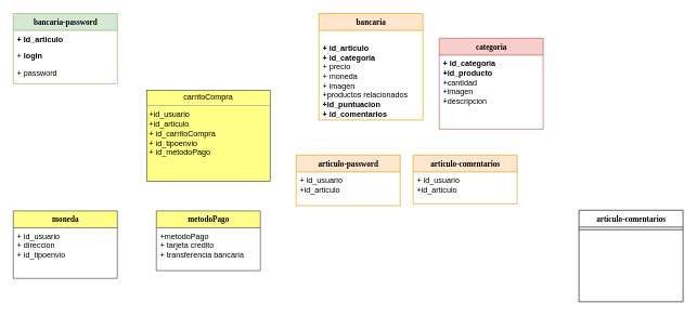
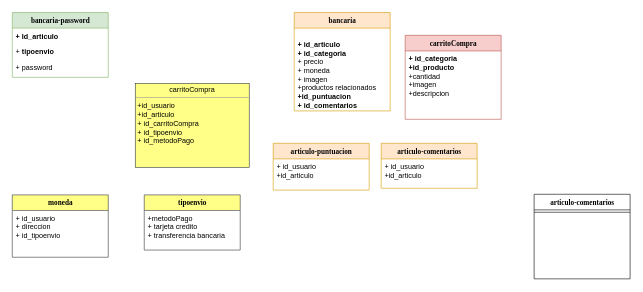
  <mxCell id="0" />
  <mxCell id="1" parent="0" />
  <mxCell id="2" value="moneda" style="swimlane;html=1;fontStyle=1;align=center;verticalAlign=top;childLayout=stackLayout;horizontal=1;startSize=26;horizontalStack=0;resizeParent=1;resizeLast=0;collapsible=1;marginBottom=0;swimlaneFillColor=#ffffff;rounded=0;shadow=0;comic=0;labelBackgroundColor=none;strokeWidth=1;fillColor=#ffff88;fontFamily=Verdana;fontSize=12;strokeColor=#36393d;" parent="1" vertex="1"><mxGeometry x="20" y="324" width="160" height="104" as="geometry" /></mxCell>
  <mxCell id="3" value="+ id_usuario&lt;br&gt;+ direccion&lt;br&gt;+ id_tipoenvio" style="text;html=1;strokeColor=none;fillColor=none;align=left;verticalAlign=top;spacingLeft=4;spacingRight=4;whiteSpace=wrap;overflow=hidden;rotatable=0;points=[[0,0.5],[1,0.5]];portConstraint=eastwest;" parent="2" vertex="1"><mxGeometry y="26" width="160" height="64" as="geometry" /></mxCell>
  <mxCell id="4" value="bancaria-password" style="swimlane;html=1;fontStyle=1;align=center;verticalAlign=top;childLayout=stackLayout;horizontal=1;startSize=26;horizontalStack=0;resizeParent=1;resizeLast=0;collapsible=1;marginBottom=0;swimlaneFillColor=#ffffff;rounded=0;shadow=0;comic=0;labelBackgroundColor=none;strokeWidth=1;fillColor=#d5e8d4;fontFamily=Verdana;fontSize=12;strokeColor=#82b366;" parent="1" vertex="1"><mxGeometry x="20" y="20" width="160" height="108" as="geometry" /></mxCell>
  <mxCell id="5" value="&lt;b&gt;+ Id_articulo&lt;br&gt;&lt;br&gt;&lt;/b&gt;" style="text;html=1;strokeColor=none;fillColor=none;align=left;verticalAlign=top;spacingLeft=4;spacingRight=4;whiteSpace=wrap;overflow=hidden;rotatable=0;points=[[0,0.5],[1,0.5]];portConstraint=eastwest;" parent="4" vertex="1"><mxGeometry y="26" width="160" height="26" as="geometry" /></mxCell>
- <mxCell id="6" value="+ &lt;b&gt;login&lt;/b&gt;" style="text;html=1;strokeColor=none;fillColor=none;align=left;verticalAlign=top;spacingLeft=4;spacingRight=4;whiteSpace=wrap;overflow=hidden;rotatable=0;points=[[0,0.5],[1,0.5]];portConstraint=eastwest;" parent="4" vertex="1"><mxGeometry y="52" width="160" height="26" as="geometry" /></mxCell>
+ <mxCell id="6" value="+ &lt;b&gt;tipoenvio&lt;/b&gt;" style="text;html=1;strokeColor=none;fillColor=none;align=left;verticalAlign=top;spacingLeft=4;spacingRight=4;whiteSpace=wrap;overflow=hidden;rotatable=0;points=[[0,0.5],[1,0.5]];portConstraint=eastwest;" parent="4" vertex="1"><mxGeometry y="52" width="160" height="26" as="geometry" /></mxCell>
  <mxCell id="7" value="+ password" style="text;html=1;strokeColor=none;fillColor=none;align=left;verticalAlign=top;spacingLeft=4;spacingRight=4;whiteSpace=wrap;overflow=hidden;rotatable=0;points=[[0,0.5],[1,0.5]];portConstraint=eastwest;" parent="4" vertex="1"><mxGeometry y="78" width="160" height="25" as="geometry" /></mxCell>
- <mxCell id="8" value="metodoPago" style="swimlane;html=1;fontStyle=1;align=center;verticalAlign=top;childLayout=stackLayout;horizontal=1;startSize=26;horizontalStack=0;resizeParent=1;resizeLast=0;collapsible=1;marginBottom=0;swimlaneFillColor=#ffffff;rounded=0;shadow=0;comic=0;labelBackgroundColor=none;strokeWidth=1;fillColor=#ffff88;fontFamily=Verdana;fontSize=12;strokeColor=#36393d;" parent="1" vertex="1"><mxGeometry x="240" y="324" width="160" height="92" as="geometry" /></mxCell>
+ <mxCell id="8" value="tipoenvio" style="swimlane;html=1;fontStyle=1;align=center;verticalAlign=top;childLayout=stackLayout;horizontal=1;startSize=26;horizontalStack=0;resizeParent=1;resizeLast=0;collapsible=1;marginBottom=0;swimlaneFillColor=#ffffff;rounded=0;shadow=0;comic=0;labelBackgroundColor=none;strokeWidth=1;fillColor=#ffff88;fontFamily=Verdana;fontSize=12;strokeColor=#36393d;" parent="1" vertex="1"><mxGeometry x="240" y="324" width="160" height="92" as="geometry" /></mxCell>
  <mxCell id="9" value="+metodoPago&lt;br&gt;+ tarjeta credito&lt;br&gt;+ transferencia bancaria" style="text;html=1;strokeColor=none;fillColor=none;align=left;verticalAlign=top;spacingLeft=4;spacingRight=4;whiteSpace=wrap;overflow=hidden;rotatable=0;points=[[0,0.5],[1,0.5]];portConstraint=eastwest;" parent="8" vertex="1"><mxGeometry y="26" width="160" height="54" as="geometry" /></mxCell>
  <mxCell id="10" value="articulo-comentarios" style="swimlane;html=1;fontStyle=1;align=center;verticalAlign=top;childLayout=stackLayout;horizontal=1;startSize=26;horizontalStack=0;resizeParent=1;resizeLast=0;collapsible=1;marginBottom=0;swimlaneFillColor=#ffffff;rounded=0;shadow=0;comic=0;labelBackgroundColor=none;strokeWidth=1;fillColor=none;fontFamily=Verdana;fontSize=12" parent="1" vertex="1"><mxGeometry x="890" y="323" width="160" height="141" as="geometry" /></mxCell>
  <mxCell id="11" value="" style="line;html=1;strokeWidth=1;fillColor=none;align=left;verticalAlign=middle;spacingTop=-1;spacingLeft=3;spacingRight=3;rotatable=0;labelPosition=right;points=[];portConstraint=eastwest;" parent="10" vertex="1"><mxGeometry y="26" width="160" height="8" as="geometry" /></mxCell>
  <mxCell id="12" value="&lt;p style=&quot;margin: 0px ; margin-top: 4px ; text-align: center&quot;&gt;carritoCompra&lt;/p&gt;&lt;hr size=&quot;1&quot;&gt;&lt;p style=&quot;margin: 0px ; margin-left: 4px&quot;&gt;+id_usuario&lt;/p&gt;&lt;p style=&quot;margin: 0px ; margin-left: 4px&quot;&gt;+id_articulo&lt;/p&gt;&lt;p style=&quot;margin: 0px ; margin-left: 4px&quot;&gt;+ id_carritoCompra&lt;/p&gt;&lt;p style=&quot;margin: 0px ; margin-left: 4px&quot;&gt;+ id_tipoenvio&lt;/p&gt;&lt;p style=&quot;margin: 0px ; margin-left: 4px&quot;&gt;+ id_metodoPago&lt;/p&gt;&lt;p style=&quot;margin: 0px ; margin-left: 4px&quot;&gt;&lt;br&gt;&lt;/p&gt;" style="verticalAlign=top;align=left;overflow=fill;fontSize=12;fontFamily=Helvetica;html=1;rounded=0;shadow=0;comic=0;labelBackgroundColor=none;strokeWidth=1;fillColor=#ffff88;strokeColor=#36393d;" parent="1" vertex="1"><mxGeometry x="225" y="138" width="190" height="140" as="geometry" /></mxCell>
  <mxCell id="13" value="bancaria" style="swimlane;html=1;fontStyle=1;align=center;verticalAlign=top;childLayout=stackLayout;horizontal=1;startSize=26;horizontalStack=0;resizeParent=1;resizeLast=0;collapsible=1;marginBottom=0;swimlaneFillColor=#ffffff;rounded=0;shadow=0;comic=0;labelBackgroundColor=none;strokeWidth=1;fillColor=#ffe6cc;fontFamily=Verdana;fontSize=12;strokeColor=#d79b00;" parent="1" vertex="1"><mxGeometry x="490" y="20" width="160" height="164" as="geometry" /></mxCell>
  <mxCell id="14" value="&lt;br&gt;+ id_articulo&lt;br&gt;+ id_categoria&lt;br&gt;&lt;span style=&quot;font-weight: normal&quot;&gt;+ precio&lt;/span&gt;&lt;br&gt;&lt;span style=&quot;font-weight: normal&quot;&gt;+ moneda&lt;/span&gt;&lt;br&gt;&lt;span style=&quot;font-weight: normal&quot;&gt;+ imagen&lt;/span&gt;&lt;br&gt;&lt;span style=&quot;font-weight: normal&quot;&gt;+productos relacionados&lt;/span&gt;&lt;br&gt;+id_puntuacion&lt;br&gt;+ id_comentarios" style="text;html=1;strokeColor=none;fillColor=none;align=left;verticalAlign=top;spacingLeft=4;spacingRight=4;whiteSpace=wrap;overflow=hidden;rotatable=0;points=[[0,0.5],[1,0.5]];portConstraint=eastwest;fontStyle=1" parent="13" vertex="1"><mxGeometry y="26" width="160" height="134" as="geometry" /></mxCell>
  <mxCell id="15" value="articulo-comentarios" style="swimlane;html=1;fontStyle=1;align=center;verticalAlign=top;childLayout=stackLayout;horizontal=1;startSize=26;horizontalStack=0;resizeParent=1;resizeLast=0;collapsible=1;marginBottom=0;swimlaneFillColor=#ffffff;rounded=0;shadow=0;comic=0;labelBackgroundColor=none;strokeWidth=1;fillColor=#ffe6cc;fontFamily=Verdana;fontSize=12;strokeColor=#d79b00;" parent="1" vertex="1"><mxGeometry x="635" y="238" width="160" height="75" as="geometry" /></mxCell>
  <mxCell id="16" value="+ id_usuario&lt;br&gt;+id_articulo" style="text;html=1;strokeColor=none;fillColor=none;align=left;verticalAlign=top;spacingLeft=4;spacingRight=4;whiteSpace=wrap;overflow=hidden;rotatable=0;points=[[0,0.5],[1,0.5]];portConstraint=eastwest;" parent="15" vertex="1"><mxGeometry y="26" width="160" height="44" as="geometry" /></mxCell>
- <mxCell id="17" value="articulo-password" style="swimlane;html=1;fontStyle=1;align=center;verticalAlign=top;childLayout=stackLayout;horizontal=1;startSize=26;horizontalStack=0;resizeParent=1;resizeLast=0;collapsible=1;marginBottom=0;swimlaneFillColor=#ffffff;rounded=0;shadow=0;comic=0;labelBackgroundColor=none;strokeWidth=1;fillColor=#ffe6cc;fontFamily=Verdana;fontSize=12;strokeColor=#d79b00;" parent="1" vertex="1"><mxGeometry x="455" y="238" width="160" height="78" as="geometry" /></mxCell>
+ <mxCell id="17" value="articulo-puntuacion" style="swimlane;html=1;fontStyle=1;align=center;verticalAlign=top;childLayout=stackLayout;horizontal=1;startSize=26;horizontalStack=0;resizeParent=1;resizeLast=0;collapsible=1;marginBottom=0;swimlaneFillColor=#ffffff;rounded=0;shadow=0;comic=0;labelBackgroundColor=none;strokeWidth=1;fillColor=#ffe6cc;fontFamily=Verdana;fontSize=12;strokeColor=#d79b00;" parent="1" vertex="1"><mxGeometry x="455" y="238" width="160" height="78" as="geometry" /></mxCell>
  <mxCell id="18" value="+ id_usuario&lt;br&gt;+id_articulo" style="text;html=1;strokeColor=none;fillColor=none;align=left;verticalAlign=top;spacingLeft=4;spacingRight=4;whiteSpace=wrap;overflow=hidden;rotatable=0;points=[[0,0.5],[1,0.5]];portConstraint=eastwest;" parent="17" vertex="1"><mxGeometry y="26" width="160" height="44" as="geometry" /></mxCell>
- <mxCell id="19" value="categoria" style="swimlane;html=1;fontStyle=1;align=center;verticalAlign=top;childLayout=stackLayout;horizontal=1;startSize=26;horizontalStack=0;resizeParent=1;resizeLast=0;collapsible=1;marginBottom=0;swimlaneFillColor=#ffffff;rounded=0;shadow=0;comic=0;labelBackgroundColor=none;strokeWidth=1;fillColor=#f8cecc;fontFamily=Verdana;fontSize=12;strokeColor=#b85450;" parent="1" vertex="1"><mxGeometry x="675" y="58" width="160" height="140" as="geometry" /></mxCell>
+ <mxCell id="19" value="carritoCompra" style="swimlane;html=1;fontStyle=1;align=center;verticalAlign=top;childLayout=stackLayout;horizontal=1;startSize=26;horizontalStack=0;resizeParent=1;resizeLast=0;collapsible=1;marginBottom=0;swimlaneFillColor=#ffffff;rounded=0;shadow=0;comic=0;labelBackgroundColor=none;strokeWidth=1;fillColor=#f8cecc;fontFamily=Verdana;fontSize=12;strokeColor=#b85450;" parent="1" vertex="1"><mxGeometry x="675" y="58" width="160" height="140" as="geometry" /></mxCell>
  <mxCell id="20" value="&lt;b&gt;+ id_categoria&lt;br&gt;+id_producto&lt;br&gt;&lt;/b&gt;+cantidad&lt;br&gt;+imagen&lt;br&gt;+descripcion" style="text;html=1;strokeColor=none;fillColor=none;align=left;verticalAlign=top;spacingLeft=4;spacingRight=4;whiteSpace=wrap;overflow=hidden;rotatable=0;points=[[0,0.5],[1,0.5]];portConstraint=eastwest;" parent="19" vertex="1"><mxGeometry y="26" width="160" height="114" as="geometry" /></mxCell>
